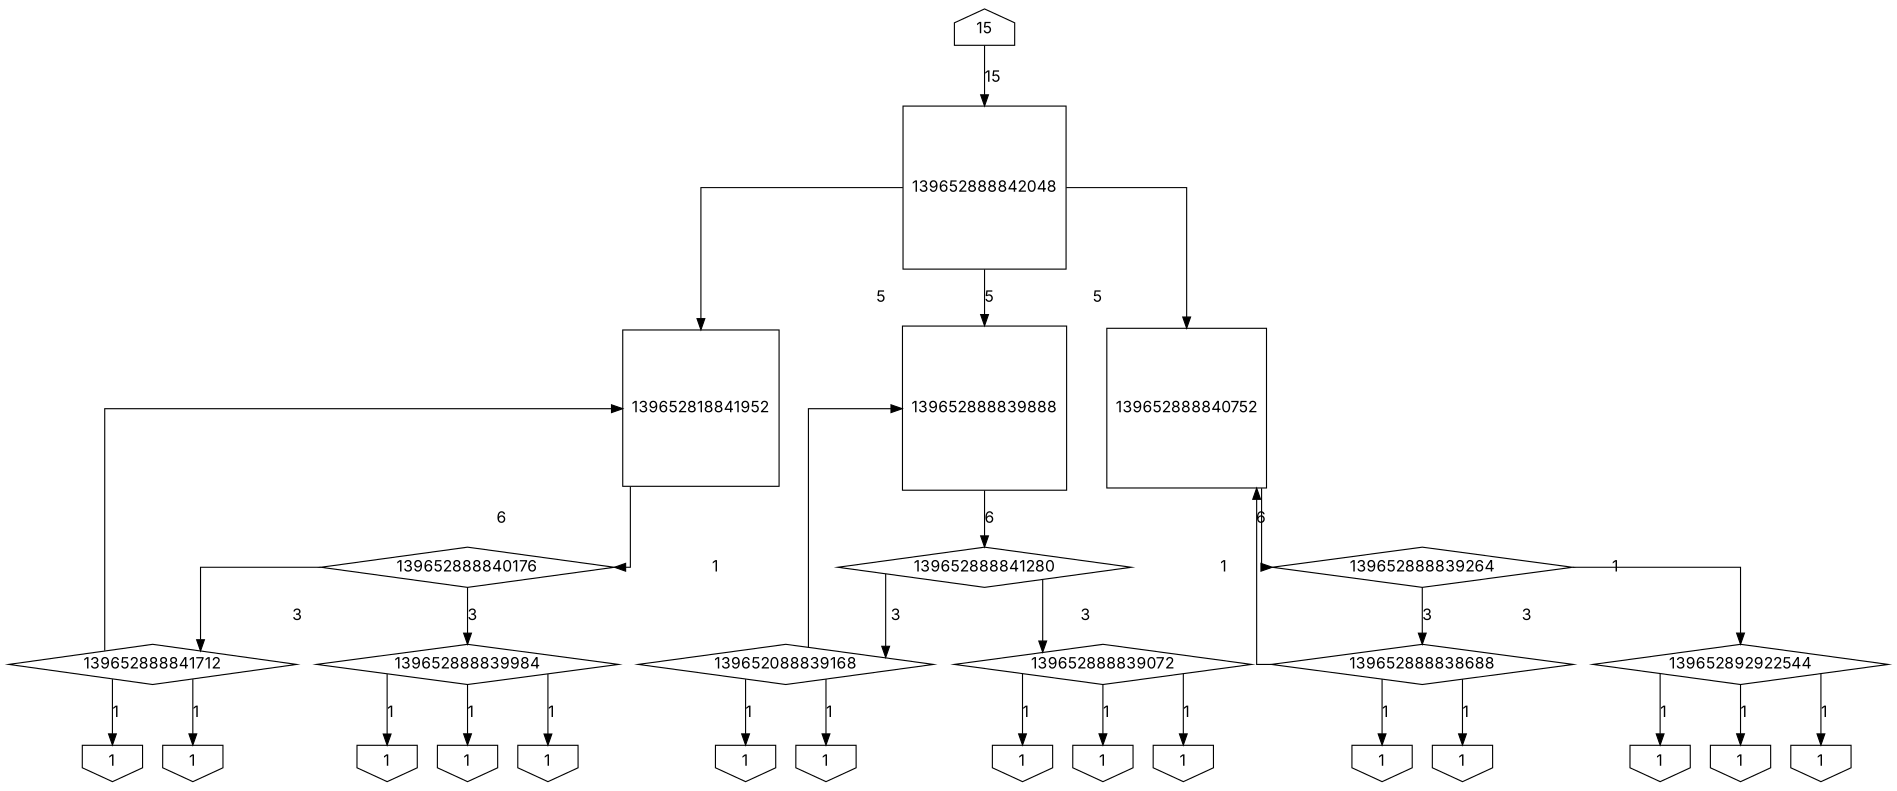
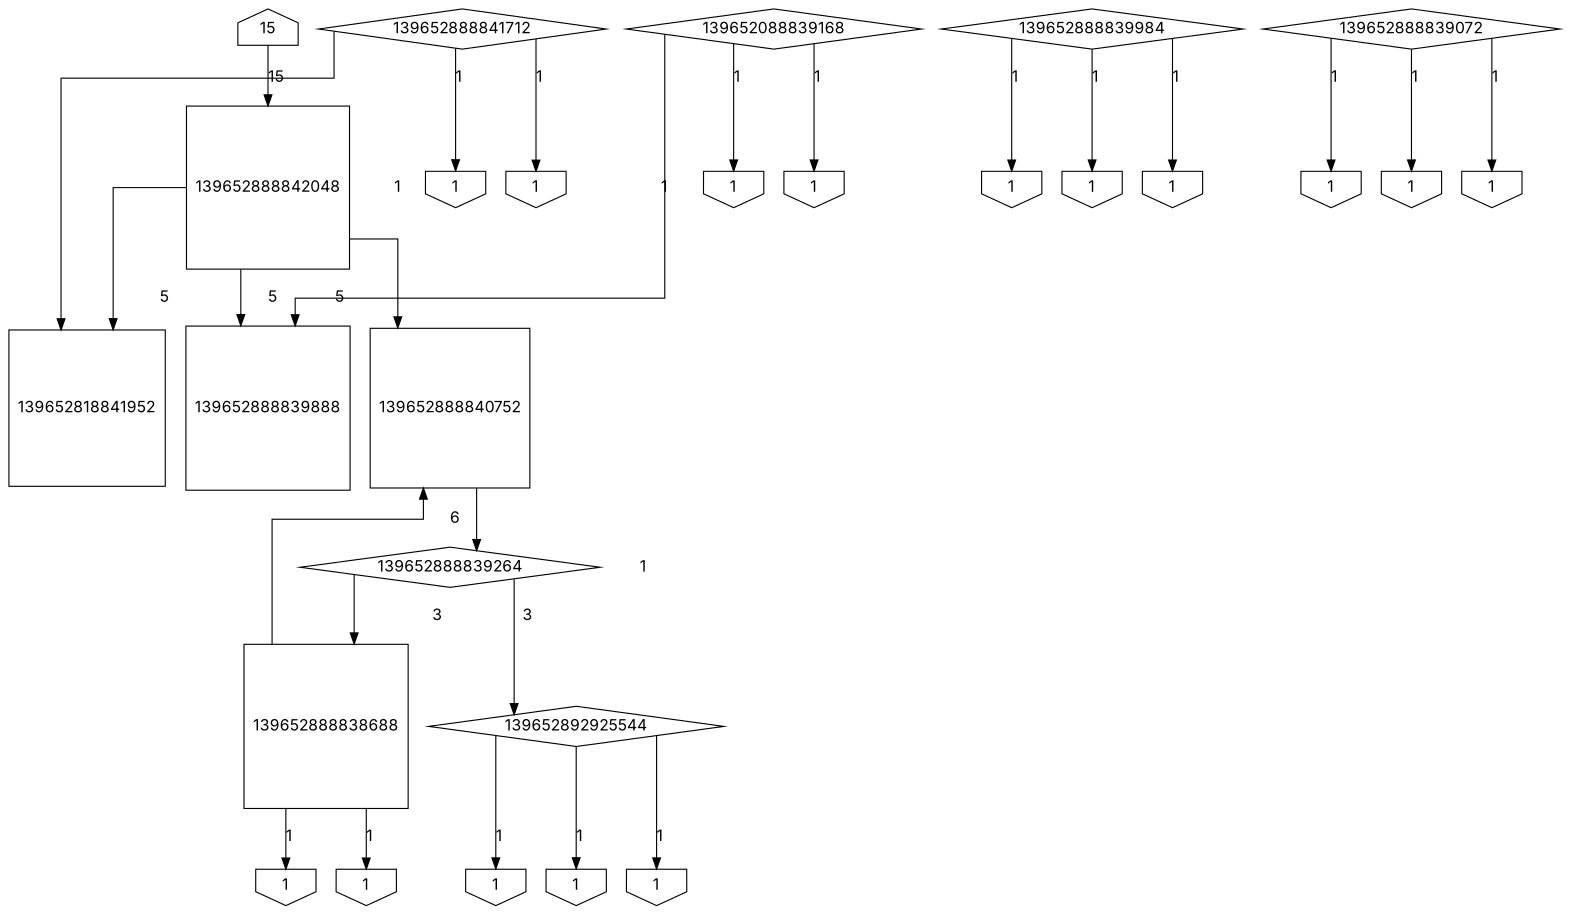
  digraph {
    fontname=Inter
    splines=ortho
    node [fontname=Inter shape=invhouse]
    edge [constraint=True fontname=Inter]
    n1 [label=15 shape=house]
    139652888842048 [shape=square]
    n3 [label=139652818841952 shape=square]
    139652888839888 [shape=square]
    139652888840752 [shape=square]
-   139652888840176 [shape=diamond]
-   139652888841280 [shape=diamond]
    139652888839264 [shape=diamond]
    139652888841712 [shape=diamond]
    139652888839984 [shape=diamond]
    n11 [label=1]
    n12 [label=1]
    n13 [label=1]
    n14 [label=1]
    n15 [label=1]
    n16 [label=139652088839168 shape=diamond]
    139652888839072 [shape=diamond]
    n18 [label=1]
    n19 [label=1]
    n20 [label=1]
    n21 [label=1]
    n22 [label=1]
-   139652888838688 [shape=diamond]
-   139652892922544 [shape=diamond]
+   139652888838688 [shape=square]
+   139652892922544 [shape=diamond label=139652892925544]
    n25 [label=1]
    n26 [label=1]
    n27 [label=1]
    n28 [label=1]
    n29 [label=1]
    n1 -> 139652888842048 [label=15]
    139652888842048 -> n3 [label=5]
    139652888842048 -> 139652888839888 [label=5]
    139652888842048 -> 139652888840752 [label=5]
-   n3 -> 139652888840176 [label=6]
-   139652888839888 -> 139652888841280 [label=6]
    139652888840752 -> 139652888839264 [label=6]
-   139652888840176 -> 139652888841712 [label=3]
-   139652888840176 -> 139652888839984 [label=3]
-   139652888841280 -> n16 [label=3]
-   139652888841280 -> 139652888839072 [label=3]
    139652888839264 -> 139652888838688 [label=3]
    139652888839264 -> 139652892922544 [label=3]
    139652888841712 -> n3 [constraint=False label=1]
    139652888841712 -> n11 [label=1]
    139652888841712 -> n12 [label=1]
    139652888839984 -> n13 [label=1]
    139652888839984 -> n14 [label=1]
    139652888839984 -> n15 [label=1]
    n16 -> 139652888839888 [constraint=False label=1]
    n16 -> n18 [label=1]
    n16 -> n19 [label=1]
    139652888839072 -> n20 [label=1]
    139652888839072 -> n21 [label=1]
    139652888839072 -> n22 [label=1]
    139652888838688 -> 139652888840752 [constraint=False label=1]
    139652888838688 -> n25 [label=1]
    139652888838688 -> n26 [label=1]
    139652892922544 -> n27 [label=1]
    139652892922544 -> n28 [label=1]
    139652892922544 -> n29 [label=1]
  }
